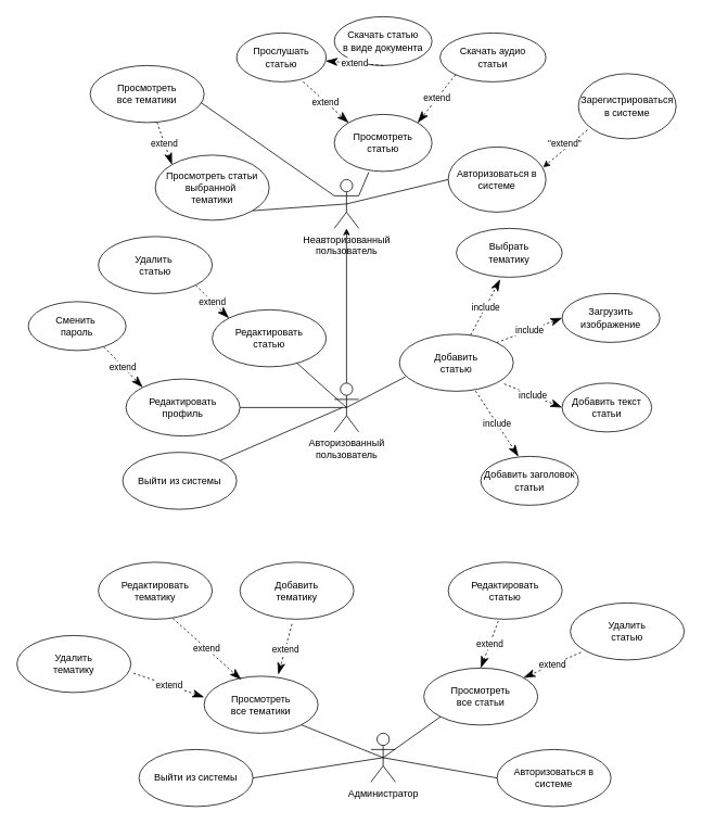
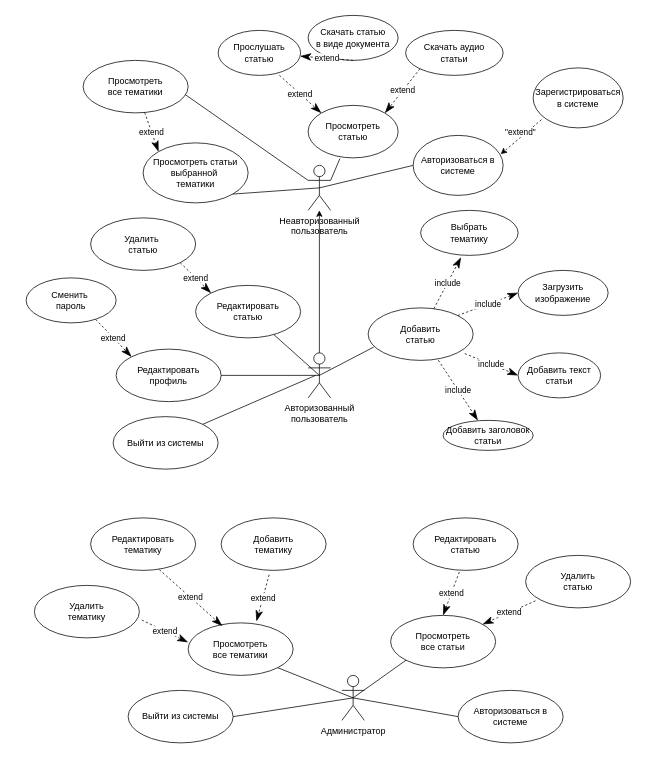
  <mxCell id="0" />
  <mxCell id="1" parent="0" />
  <mxCell id="2" value="Неавторизованный &lt;br&gt;пользователь" style="shape=umlActor;verticalLabelPosition=bottom;verticalAlign=top;html=1;outlineConnect=0;" parent="1" vertex="1"><mxGeometry x="410" y="220" width="30" height="60" as="geometry" /></mxCell>
  <mxCell id="3" style="edgeStyle=orthogonalEdgeStyle;rounded=0;orthogonalLoop=1;jettySize=auto;html=1;" parent="1" source="4" target="2" edge="1"><mxGeometry relative="1" as="geometry" /></mxCell>
  <mxCell id="4" value="Авторизованный&lt;br&gt;пользователь&lt;br&gt;" style="shape=umlActor;verticalLabelPosition=bottom;verticalAlign=top;html=1;outlineConnect=0;" parent="1" vertex="1"><mxGeometry x="410" y="470" width="30" height="60" as="geometry" /></mxCell>
  <mxCell id="5" value="Администратор" style="shape=umlActor;verticalLabelPosition=bottom;verticalAlign=top;html=1;outlineConnect=0;" parent="1" vertex="1"><mxGeometry x="455" y="900" width="30" height="60" as="geometry" /></mxCell>
  <mxCell id="6" value="Редактировать&lt;br&gt;статью" style="ellipse;whiteSpace=wrap;html=1;" parent="1" vertex="1"><mxGeometry x="260" y="380" width="140" height="70" as="geometry" /></mxCell>
  <mxCell id="7" value="Добавить&lt;br&gt;статью" style="ellipse;whiteSpace=wrap;html=1;" parent="1" vertex="1"><mxGeometry x="490" y="410" width="140" height="70" as="geometry" /></mxCell>
  <mxCell id="8" value="" style="endArrow=none;html=1;rounded=0;entryX=0.5;entryY=0.5;entryDx=0;entryDy=0;entryPerimeter=0;" parent="1" source="6" target="4" edge="1"><mxGeometry width="50" height="50" relative="1" as="geometry"><mxPoint x="410" y="430" as="sourcePoint" /><mxPoint x="460" y="380" as="targetPoint" /></mxGeometry></mxCell>
  <mxCell id="9" value="Удалить&amp;nbsp;&lt;br&gt;статью" style="ellipse;whiteSpace=wrap;html=1;" parent="1" vertex="1"><mxGeometry x="120" y="290" width="140" height="70" as="geometry" /></mxCell>
  <mxCell id="10" value="extend" style="endArrow=classicThin;endSize=12;dashed=1;html=1;rounded=0;endFill=1;entryX=0;entryY=0;entryDx=0;entryDy=0;exitX=1;exitY=1;exitDx=0;exitDy=0;" parent="1" source="9" target="6" edge="1"><mxGeometry x="-0.006" width="160" relative="1" as="geometry"><mxPoint x="10" y="420" as="sourcePoint" /><mxPoint x="170" y="420" as="targetPoint" /><mxPoint as="offset" /></mxGeometry></mxCell>
  <mxCell id="11" value="" style="endArrow=none;html=1;rounded=0;entryX=0.054;entryY=0.746;entryDx=0;entryDy=0;entryPerimeter=0;exitX=0.5;exitY=0.5;exitDx=0;exitDy=0;exitPerimeter=0;" parent="1" source="4" target="7" edge="1"><mxGeometry width="50" height="50" relative="1" as="geometry"><mxPoint x="450" y="480" as="sourcePoint" /><mxPoint x="539" y="514" as="targetPoint" /></mxGeometry></mxCell>
  <mxCell id="12" value="include" style="endArrow=classicThin;endSize=12;dashed=1;html=1;rounded=0;endFill=1;entryX=0.414;entryY=1.043;entryDx=0;entryDy=0;entryPerimeter=0;" parent="1" source="7" target="13" edge="1"><mxGeometry x="-0.006" width="160" relative="1" as="geometry"><mxPoint x="680" y="390" as="sourcePoint" /><mxPoint x="620" y="340" as="targetPoint" /><mxPoint as="offset" /></mxGeometry></mxCell>
  <mxCell id="13" value="Выбрать&lt;br&gt;тематику" style="ellipse;whiteSpace=wrap;html=1;" parent="1" vertex="1"><mxGeometry x="560" y="280" width="130" height="60" as="geometry" /></mxCell>
  <mxCell id="14" value="Загрузить изображение" style="ellipse;whiteSpace=wrap;html=1;" parent="1" vertex="1"><mxGeometry x="690" y="360" width="120" height="60" as="geometry" /></mxCell>
  <mxCell id="15" value="Добавить текст&lt;br&gt;статьи" style="ellipse;whiteSpace=wrap;html=1;" parent="1" vertex="1"><mxGeometry x="690" y="470" width="110" height="60" as="geometry" /></mxCell>
- <mxCell id="16" value="Добавить заголовок&lt;br&gt;статьи" style="ellipse;whiteSpace=wrap;html=1;" parent="1" vertex="1"><mxGeometry x="590" y="560" width="120" height="60" as="geometry" /></mxCell>
+ <mxCell id="16" value="Добавить заголовок&lt;br&gt;статьи" style="ellipse;whiteSpace=wrap;html=1;" parent="1" vertex="1"><mxGeometry x="590" y="560" width="120" height="40" as="geometry" /></mxCell>
  <mxCell id="17" value="include" style="endArrow=classicThin;endSize=12;dashed=1;html=1;rounded=0;endFill=1;entryX=0;entryY=0.5;entryDx=0;entryDy=0;exitX=1;exitY=0;exitDx=0;exitDy=0;" parent="1" source="7" target="14" edge="1"><mxGeometry x="-0.006" width="160" relative="1" as="geometry"><mxPoint x="589" y="421" as="sourcePoint" /><mxPoint x="628" y="353" as="targetPoint" /><mxPoint as="offset" /></mxGeometry></mxCell>
  <mxCell id="18" value="include" style="endArrow=classicThin;endSize=12;dashed=1;html=1;rounded=0;endFill=1;entryX=0;entryY=0.5;entryDx=0;entryDy=0;exitX=0.92;exitY=0.871;exitDx=0;exitDy=0;exitPerimeter=0;" parent="1" source="7" target="15" edge="1"><mxGeometry x="-0.006" width="160" relative="1" as="geometry"><mxPoint x="619" y="430" as="sourcePoint" /><mxPoint x="700" y="395" as="targetPoint" /><mxPoint as="offset" /></mxGeometry></mxCell>
  <mxCell id="19" value="include" style="endArrow=classicThin;endSize=12;dashed=1;html=1;rounded=0;endFill=1;entryX=0.386;entryY=0.003;entryDx=0;entryDy=0;exitX=0.669;exitY=0.997;exitDx=0;exitDy=0;exitPerimeter=0;entryPerimeter=0;" parent="1" source="7" target="16" edge="1"><mxGeometry x="-0.006" width="160" relative="1" as="geometry"><mxPoint x="629" y="481" as="sourcePoint" /><mxPoint x="700" y="505" as="targetPoint" /><mxPoint as="offset" /></mxGeometry></mxCell>
  <mxCell id="20" value="Просмотреть статьи выбранной&amp;nbsp;&lt;br&gt;тематики" style="ellipse;whiteSpace=wrap;html=1;" parent="1" vertex="1"><mxGeometry x="190" y="190" width="140" height="80" as="geometry" /></mxCell>
  <mxCell id="21" value="Просмотреть&lt;br&gt;статью" style="ellipse;whiteSpace=wrap;html=1;" parent="1" vertex="1"><mxGeometry x="410" y="140" width="120" height="70" as="geometry" /></mxCell>
  <mxCell id="22" value="" style="endArrow=none;html=1;rounded=0;entryX=0.5;entryY=0.5;entryDx=0;entryDy=0;entryPerimeter=0;exitX=1;exitY=1;exitDx=0;exitDy=0;" parent="1" source="20" target="2" edge="1"><mxGeometry width="50" height="50" relative="1" as="geometry"><mxPoint x="290" y="260" as="sourcePoint" /><mxPoint x="379" y="294" as="targetPoint" /></mxGeometry></mxCell>
  <mxCell id="23" value="Просмотреть&lt;br&gt;все тематики" style="ellipse;whiteSpace=wrap;html=1;" parent="1" vertex="1"><mxGeometry x="110" y="80" width="140" height="70" as="geometry" /></mxCell>
  <mxCell id="24" value="extend" style="endArrow=classicThin;endSize=12;dashed=1;html=1;rounded=0;endFill=1;entryX=0;entryY=0;entryDx=0;entryDy=0;" parent="1" source="23" target="20" edge="1"><mxGeometry x="-0.006" width="160" relative="1" as="geometry"><mxPoint x="259" y="110" as="sourcePoint" /><mxPoint x="210" y="180" as="targetPoint" /><mxPoint as="offset" /></mxGeometry></mxCell>
  <mxCell id="25" value="" style="endArrow=none;html=1;rounded=0;entryX=0.353;entryY=1.014;entryDx=0;entryDy=0;entryPerimeter=0;exitX=1;exitY=0.333;exitDx=0;exitDy=0;exitPerimeter=0;" parent="1" source="2" target="21" edge="1"><mxGeometry width="50" height="50" relative="1" as="geometry"><mxPoint x="349" y="238" as="sourcePoint" /><mxPoint x="435" y="260" as="targetPoint" /></mxGeometry></mxCell>
  <mxCell id="26" value="" style="endArrow=none;html=1;rounded=0;entryX=0;entryY=0.333;entryDx=0;entryDy=0;entryPerimeter=0;exitX=0.974;exitY=0.654;exitDx=0;exitDy=0;exitPerimeter=0;" parent="1" source="23" target="2" edge="1"><mxGeometry width="50" height="50" relative="1" as="geometry"><mxPoint x="349" y="238" as="sourcePoint" /><mxPoint x="435" y="260" as="targetPoint" /></mxGeometry></mxCell>
  <mxCell id="27" value="Прослушать&lt;br&gt;статью" style="ellipse;whiteSpace=wrap;html=1;" parent="1" vertex="1"><mxGeometry x="290" y="40" width="110" height="60" as="geometry" /></mxCell>
  <mxCell id="28" value="Скачать статью&lt;br&gt;в виде документа" style="ellipse;whiteSpace=wrap;html=1;" parent="1" vertex="1"><mxGeometry x="410" y="20" width="120" height="60" as="geometry" /></mxCell>
  <mxCell id="29" value="Скачать аудио&lt;br&gt;статьи" style="ellipse;whiteSpace=wrap;html=1;" parent="1" vertex="1"><mxGeometry x="540" y="40" width="130" height="60" as="geometry" /></mxCell>
  <mxCell id="30" value="extend" style="endArrow=classicThin;endSize=12;dashed=1;html=1;rounded=0;endFill=1;entryX=0;entryY=0;entryDx=0;entryDy=0;exitX=0.742;exitY=0.997;exitDx=0;exitDy=0;exitPerimeter=0;" parent="1" source="27" target="21" edge="1"><mxGeometry x="-0.006" width="160" relative="1" as="geometry"><mxPoint x="358" y="100" as="sourcePoint" /><mxPoint x="440" y="130" as="targetPoint" /><mxPoint as="offset" /></mxGeometry></mxCell>
  <mxCell id="31" value="extend" style="endArrow=classicThin;endSize=12;dashed=1;html=1;rounded=0;endFill=1;exitX=0.5;exitY=1;exitDx=0;exitDy=0;" parent="1" source="28" target="27" edge="1"><mxGeometry x="-0.006" width="160" relative="1" as="geometry"><mxPoint x="484" y="100" as="sourcePoint" /><mxPoint x="540" y="130" as="targetPoint" /><mxPoint as="offset" /></mxGeometry></mxCell>
  <mxCell id="32" value="extend" style="endArrow=classicThin;endSize=12;dashed=1;html=1;rounded=0;endFill=1;entryX=1;entryY=0;entryDx=0;entryDy=0;exitX=0;exitY=1;exitDx=0;exitDy=0;" parent="1" source="29" target="21" edge="1"><mxGeometry x="-0.006" width="160" relative="1" as="geometry"><mxPoint x="480" y="90" as="sourcePoint" /><mxPoint x="480" y="150" as="targetPoint" /><mxPoint as="offset" /></mxGeometry></mxCell>
  <mxCell id="33" style="rounded=0;orthogonalLoop=1;jettySize=auto;html=1;endArrow=none;endFill=0;exitX=0;exitY=0.5;exitDx=0;exitDy=0;entryX=0.5;entryY=0.5;entryDx=0;entryDy=0;entryPerimeter=0;" parent="1" source="34" target="2" edge="1"><mxGeometry relative="1" as="geometry"><mxPoint x="440" y="250" as="targetPoint" /><Array as="points" /></mxGeometry></mxCell>
  <mxCell id="34" value="Авторизоваться в системе" style="ellipse;whiteSpace=wrap;html=1;" parent="1" vertex="1"><mxGeometry x="550" y="180" width="120" height="80" as="geometry" /></mxCell>
  <mxCell id="35" style="rounded=0;orthogonalLoop=1;jettySize=auto;html=1;entryX=0.973;entryY=0.313;entryDx=0;entryDy=0;endArrow=classic;endFill=1;dashed=1;exitX=0.093;exitY=0.863;exitDx=0;exitDy=0;startArrow=none;startFill=0;exitPerimeter=0;entryPerimeter=0;" parent="1" source="37" target="34" edge="1"><mxGeometry relative="1" as="geometry"><mxPoint x="300" as="sourcePoint" y="10" /><mxPoint x="563.426" y="51.716" as="targetPoint" /></mxGeometry></mxCell>
  <mxCell id="36" value="&quot;extend&quot;" style="edgeLabel;html=1;align=center;verticalAlign=middle;resizable=0;points=[];" parent="35" connectable="0" vertex="1"><mxGeometry x="-0.275" y="3" relative="1" as="geometry"><mxPoint x="-11" y="-3" as="offset" /></mxGeometry></mxCell>
  <mxCell id="37" value="Зарегистрироваться в системе" style="ellipse;whiteSpace=wrap;html=1;" parent="1" vertex="1"><mxGeometry x="710" y="90" width="120" height="80" as="geometry" /></mxCell>
  <mxCell id="38" value="Просмотреть&lt;br&gt;все тематики" style="ellipse;whiteSpace=wrap;html=1;" parent="1" vertex="1"><mxGeometry x="250" y="830" width="140" height="70" as="geometry" /></mxCell>
  <mxCell id="39" value="Просмотреть&lt;br&gt;все статьи" style="ellipse;whiteSpace=wrap;html=1;" parent="1" vertex="1"><mxGeometry x="520" y="820" width="140" height="70" as="geometry" /></mxCell>
- <mxCell id="40" value="Удалить&lt;br&gt;тематику" style="ellipse;whiteSpace=wrap;html=1;" parent="1" vertex="1"><mxGeometry y="780" width="140" height="70" as="geometry" x="20" /></mxCell>
+ <mxCell id="40" value="Удалить&lt;br&gt;тематику" style="ellipse;whiteSpace=wrap;html=1;" parent="1" vertex="1"><mxGeometry x="45" y="780" width="140" height="70" as="geometry" /></mxCell>
  <mxCell id="41" value="Редактировать&lt;br&gt;тематику" style="ellipse;whiteSpace=wrap;html=1;" parent="1" vertex="1"><mxGeometry x="120" y="690" width="140" height="70" as="geometry" /></mxCell>
  <mxCell id="42" value="Добавить&lt;br&gt;тематику" style="ellipse;whiteSpace=wrap;html=1;" parent="1" vertex="1"><mxGeometry x="294" y="690" width="140" height="70" as="geometry" /></mxCell>
  <mxCell id="43" value="Редактировать&lt;br&gt;статью" style="ellipse;whiteSpace=wrap;html=1;" parent="1" vertex="1"><mxGeometry x="550" y="690" width="140" height="70" as="geometry" /></mxCell>
  <mxCell id="44" value="Удалить&lt;br&gt;статью" style="ellipse;whiteSpace=wrap;html=1;" parent="1" vertex="1"><mxGeometry x="700" y="740" width="140" height="70" as="geometry" /></mxCell>
  <mxCell id="45" value="" style="endArrow=none;html=1;rounded=0;entryX=0.5;entryY=0.5;entryDx=0;entryDy=0;entryPerimeter=0;exitX=1;exitY=1;exitDx=0;exitDy=0;" parent="1" source="38" target="5" edge="1"><mxGeometry width="50" height="50" relative="1" as="geometry"><mxPoint x="347" y="870" as="sourcePoint" /><mxPoint x="440" y="912" as="targetPoint" /></mxGeometry></mxCell>
  <mxCell id="46" value="" style="endArrow=none;html=1;rounded=0;entryX=0.5;entryY=0.5;entryDx=0;entryDy=0;entryPerimeter=0;exitX=0;exitY=1;exitDx=0;exitDy=0;" parent="1" source="39" target="5" edge="1"><mxGeometry width="50" height="50" relative="1" as="geometry"><mxPoint x="357" y="880" as="sourcePoint" /><mxPoint x="480" y="940" as="targetPoint" /></mxGeometry></mxCell>
  <mxCell id="47" value="extend" style="endArrow=classicThin;endSize=12;dashed=1;html=1;rounded=0;endFill=1;entryX=0;entryY=0.369;entryDx=0;entryDy=0;exitX=1.023;exitY=0.66;exitDx=0;exitDy=0;exitPerimeter=0;entryPerimeter=0;" parent="1" source="40" target="38" edge="1"><mxGeometry x="-0.006" width="160" relative="1" as="geometry"><mxPoint x="149" y="820" as="sourcePoint" /><mxPoint x="231" y="850" as="targetPoint" /><mxPoint as="offset" /></mxGeometry></mxCell>
  <mxCell id="48" value="extend" style="endArrow=classicThin;endSize=12;dashed=1;html=1;rounded=0;endFill=1;entryX=0.326;entryY=0.06;entryDx=0;entryDy=0;exitX=0.654;exitY=0.986;exitDx=0;exitDy=0;exitPerimeter=0;entryPerimeter=0;" parent="1" source="41" target="38" edge="1"><mxGeometry x="-0.006" width="160" relative="1" as="geometry"><mxPoint x="190" y="770" as="sourcePoint" /><mxPoint x="277" y="800" as="targetPoint" /><mxPoint as="offset" /></mxGeometry></mxCell>
  <mxCell id="49" value="extend" style="endArrow=classicThin;endSize=12;dashed=1;html=1;rounded=0;endFill=1;entryX=0.651;entryY=-0.031;entryDx=0;entryDy=0;exitX=0.457;exitY=1.083;exitDx=0;exitDy=0;exitPerimeter=0;entryPerimeter=0;" parent="1" source="42" target="38" edge="1"><mxGeometry x="-0.006" width="160" relative="1" as="geometry"><mxPoint x="313" y="760" as="sourcePoint" /><mxPoint x="400" y="790" as="targetPoint" /><mxPoint as="offset" /></mxGeometry></mxCell>
  <mxCell id="50" value="extend" style="endArrow=classicThin;endSize=12;dashed=1;html=1;rounded=0;endFill=1;entryX=0.5;entryY=0;entryDx=0;entryDy=0;exitX=0.44;exitY=1.031;exitDx=0;exitDy=0;exitPerimeter=0;" parent="1" source="43" target="39" edge="1"><mxGeometry x="-0.006" width="160" relative="1" as="geometry"><mxPoint x="473" y="760" as="sourcePoint" /><mxPoint x="560" y="790" as="targetPoint" /><mxPoint as="offset" /></mxGeometry></mxCell>
  <mxCell id="51" value="extend" style="endArrow=classicThin;endSize=12;dashed=1;html=1;rounded=0;endFill=1;exitX=0.094;exitY=0.866;exitDx=0;exitDy=0;exitPerimeter=0;" parent="1" source="44" target="39" edge="1"><mxGeometry x="-0.006" width="160" relative="1" as="geometry"><mxPoint x="613" y="790" as="sourcePoint" /><mxPoint x="700" y="820" as="targetPoint" /><mxPoint as="offset" /></mxGeometry></mxCell>
  <mxCell id="52" value="" style="endArrow=none;html=1;rounded=0;exitX=1;exitY=0.5;exitDx=0;exitDy=0;entryX=0.5;entryY=0.5;entryDx=0;entryDy=0;entryPerimeter=0;" parent="1" source="53" target="4" edge="1"><mxGeometry width="50" height="50" relative="1" as="geometry"><mxPoint x="300" y="490" as="sourcePoint" /><mxPoint x="390" y="524" as="targetPoint" /></mxGeometry></mxCell>
  <mxCell id="53" value="Редактировать&lt;br&gt;профиль" style="ellipse;whiteSpace=wrap;html=1;" parent="1" vertex="1"><mxGeometry x="154" y="465" width="140" height="70" as="geometry" /></mxCell>
  <mxCell id="54" value="Сменить&amp;nbsp;&lt;br&gt;пароль" style="ellipse;whiteSpace=wrap;html=1;" parent="1" vertex="1"><mxGeometry x="34" y="370" width="120" height="60" as="geometry" /></mxCell>
  <mxCell id="55" value="extend" style="endArrow=classicThin;endSize=12;dashed=1;html=1;rounded=0;endFill=1;entryX=0;entryY=0;entryDx=0;entryDy=0;exitX=0.773;exitY=0.923;exitDx=0;exitDy=0;exitPerimeter=0;" parent="1" source="54" target="53" edge="1"><mxGeometry x="-0.006" width="160" relative="1" as="geometry"><mxPoint x="-90" y="490" as="sourcePoint" /><mxPoint x="181" y="460" as="targetPoint" /><mxPoint as="offset" /></mxGeometry></mxCell>
  <mxCell id="56" value="Выйти из системы" style="ellipse;whiteSpace=wrap;html=1;" vertex="1" parent="1"><mxGeometry x="150" y="555" width="140" height="70" as="geometry" /></mxCell>
  <mxCell id="57" value="" style="endArrow=none;html=1;rounded=0;exitX=1;exitY=0;exitDx=0;exitDy=0;" edge="1" parent="1" source="56"><mxGeometry width="50" height="50" relative="1" as="geometry"><mxPoint x="410" y="540" as="sourcePoint" /><mxPoint x="420" y="500" as="targetPoint" /></mxGeometry></mxCell>
  <mxCell id="58" value="Выйти из системы" style="ellipse;whiteSpace=wrap;html=1;" vertex="1" parent="1"><mxGeometry x="170" y="920" width="140" height="70" as="geometry" /></mxCell>
  <mxCell id="59" value="" style="endArrow=none;html=1;rounded=0;exitX=0.5;exitY=0.5;exitDx=0;exitDy=0;exitPerimeter=0;entryX=1;entryY=0.5;entryDx=0;entryDy=0;" edge="1" parent="1" source="5" target="58"><mxGeometry width="50" height="50" relative="1" as="geometry"><mxPoint x="590" y="860" as="sourcePoint" /><mxPoint x="640" y="810" as="targetPoint" /></mxGeometry></mxCell>
  <mxCell id="60" value="Авторизоваться в системе" style="ellipse;whiteSpace=wrap;html=1;" vertex="1" parent="1"><mxGeometry x="610" y="920" width="140" height="70" as="geometry" /></mxCell>
  <mxCell id="61" value="" style="endArrow=none;html=1;rounded=0;entryX=0;entryY=0.5;entryDx=0;entryDy=0;exitX=0.5;exitY=0.5;exitDx=0;exitDy=0;exitPerimeter=0;" edge="1" parent="1" source="5" target="60"><mxGeometry width="50" height="50" relative="1" as="geometry"><mxPoint x="570" y="930" as="sourcePoint" /><mxPoint x="620" y="880" as="targetPoint" /></mxGeometry></mxCell>
